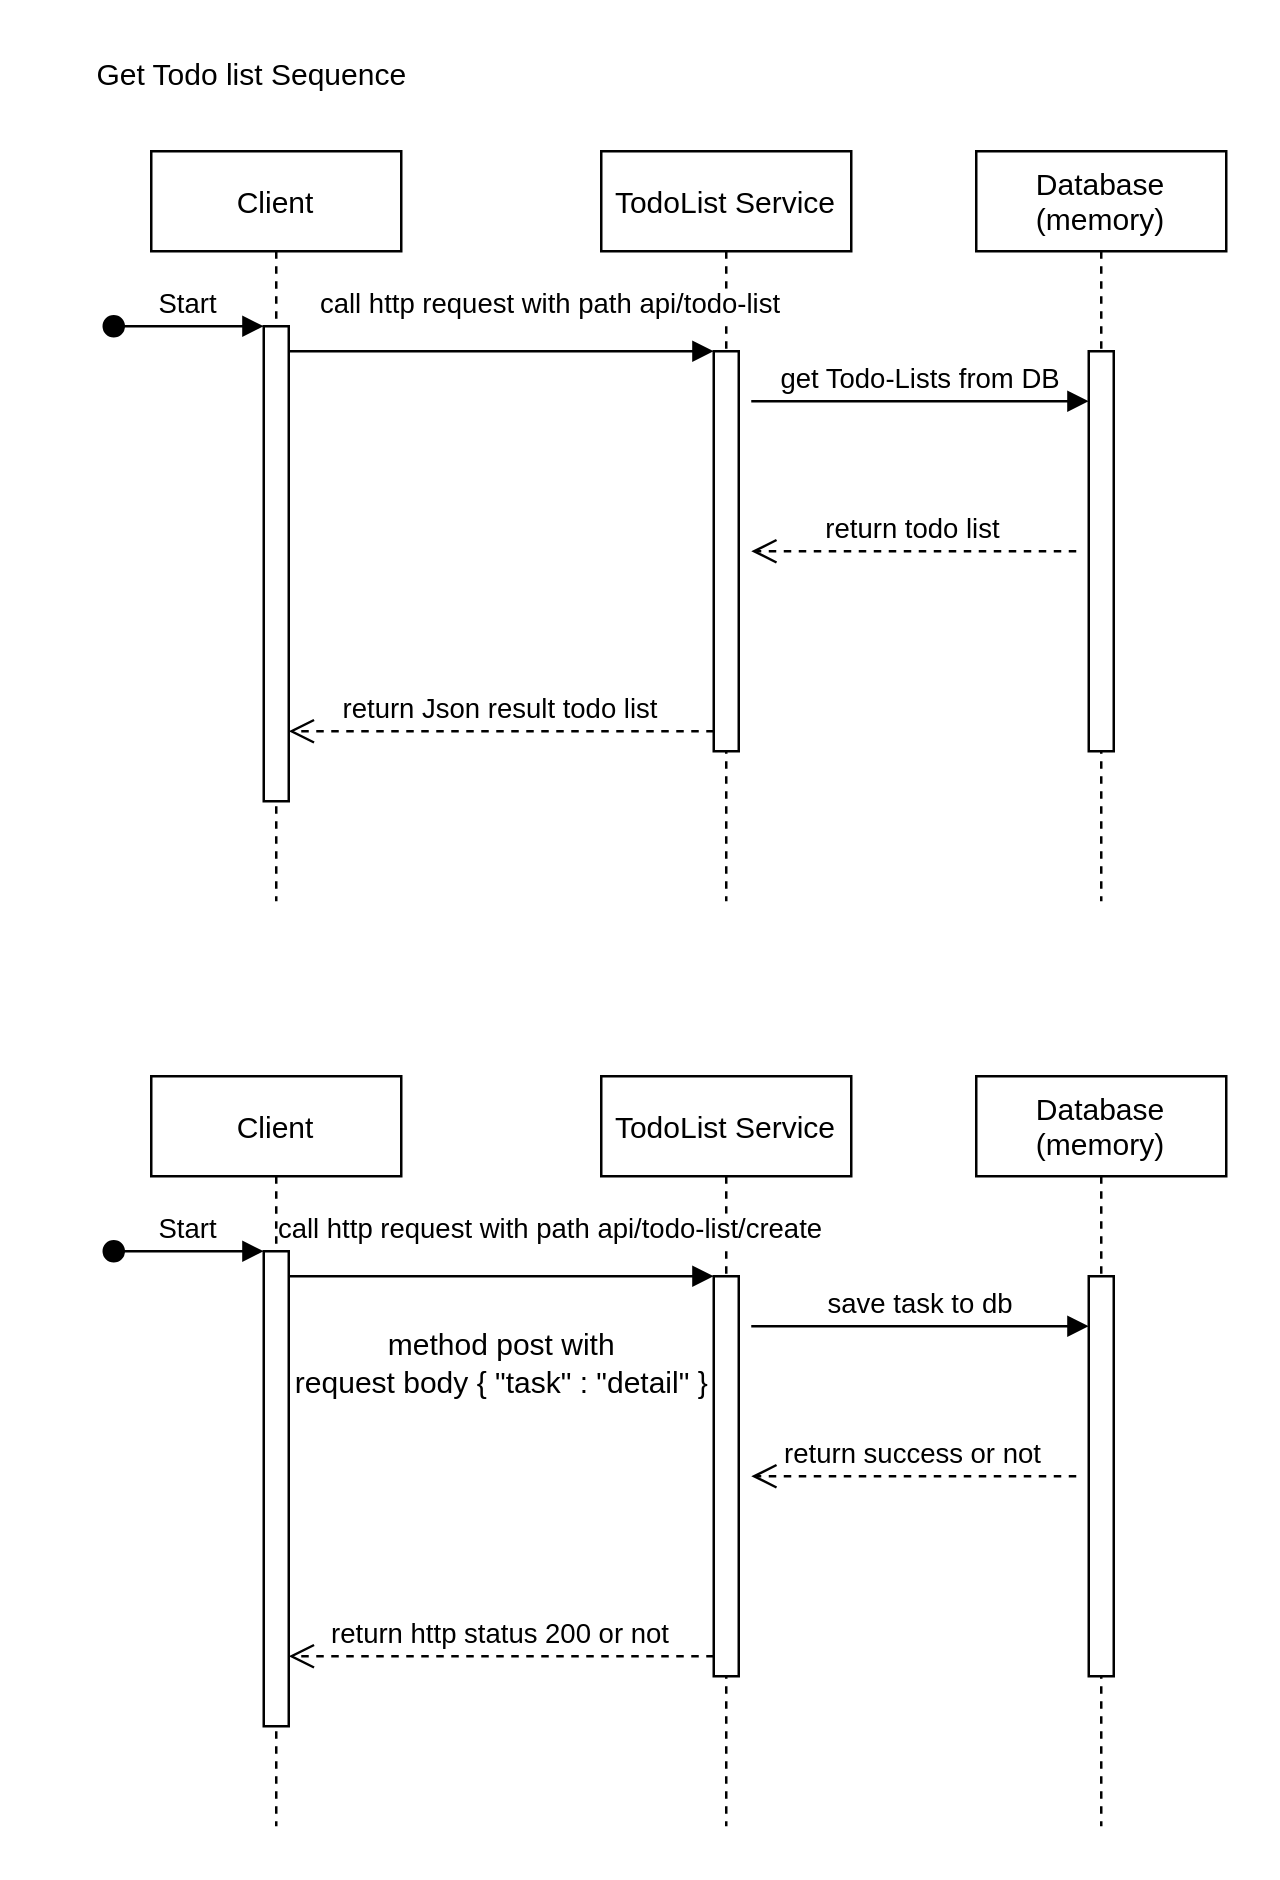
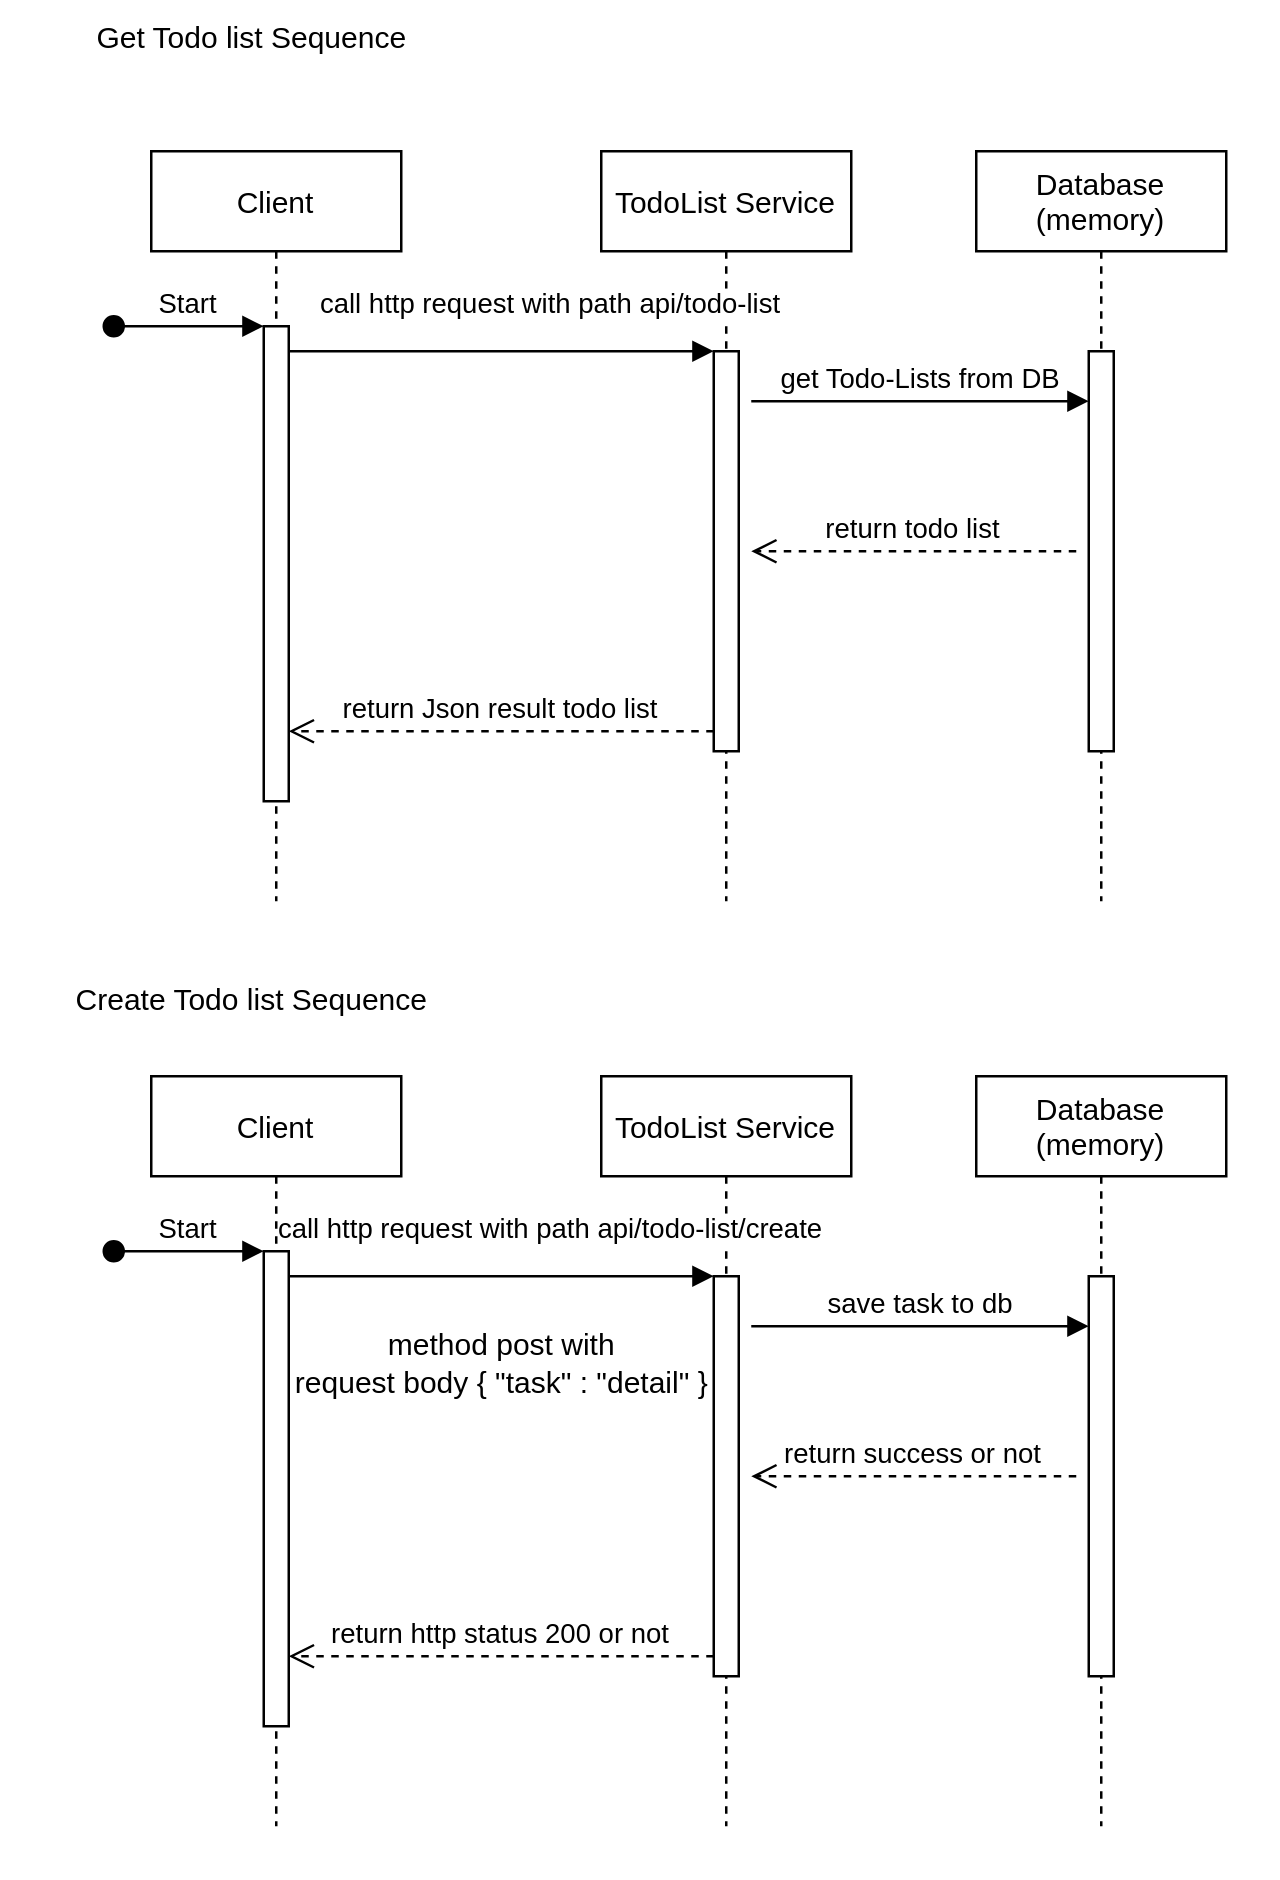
  <mxCell id="0" />
  <mxCell id="1" parent="0" />
  <mxCell id="2" value="Client" style="shape=umlLifeline;perimeter=lifelinePerimeter;container=1;collapsible=0;recursiveResize=0;rounded=0;shadow=0;strokeWidth=1;" parent="1" vertex="1"><mxGeometry x="60" y="60" width="100" height="300" as="geometry" /></mxCell>
  <mxCell id="3" value="" style="points=[];perimeter=orthogonalPerimeter;rounded=0;shadow=0;strokeWidth=1;" parent="2" vertex="1"><mxGeometry x="45" y="70" width="10" height="190" as="geometry" /></mxCell>
  <mxCell id="4" value="Start" style="verticalAlign=bottom;startArrow=oval;endArrow=block;startSize=8;shadow=0;strokeWidth=1;" parent="2" target="3" edge="1"><mxGeometry relative="1" as="geometry"><mxPoint x="-15" y="70" as="sourcePoint" /></mxGeometry></mxCell>
  <mxCell id="5" value="TodoList Service" style="shape=umlLifeline;perimeter=lifelinePerimeter;container=1;collapsible=0;recursiveResize=0;rounded=0;shadow=0;strokeWidth=1;" parent="1" vertex="1"><mxGeometry x="240" y="60" width="100" height="300" as="geometry" /></mxCell>
  <mxCell id="6" value="" style="points=[];perimeter=orthogonalPerimeter;rounded=0;shadow=0;strokeWidth=1;" parent="5" vertex="1"><mxGeometry x="45" y="80" width="10" height="160" as="geometry" /></mxCell>
  <mxCell id="7" value="return Json result todo list" style="verticalAlign=bottom;endArrow=open;dashed=1;endSize=8;exitX=0;exitY=0.95;shadow=0;strokeWidth=1;" parent="1" source="6" target="3" edge="1"><mxGeometry relative="1" as="geometry"><mxPoint x="215" y="216" as="targetPoint" /></mxGeometry></mxCell>
  <mxCell id="8" value="call http request with path api/todo-list" style="verticalAlign=bottom;endArrow=block;entryX=0;entryY=0;shadow=0;strokeWidth=1;" parent="1" source="3" target="6" edge="1"><mxGeometry x="0.235" y="10" relative="1" as="geometry"><mxPoint x="215" y="140" as="sourcePoint" /><mxPoint as="offset" /></mxGeometry></mxCell>
- <mxCell id="9" value="Get Todo list Sequence" style="text;html=1;align=center;verticalAlign=middle;resizable=0;points=[];autosize=1;" vertex="1" parent="1"><mxGeometry x="30" y="20" width="140" height="20" as="geometry" /></mxCell>
+ <mxCell id="9" value="Get Todo list Sequence" style="text;html=1;align=center;verticalAlign=middle;resizable=0;points=[];autosize=1;" vertex="1" parent="1"><mxGeometry x="30" y="5" width="140" height="20" as="geometry" /></mxCell>
  <mxCell id="10" value="Database &#10;(memory)" style="shape=umlLifeline;perimeter=lifelinePerimeter;container=1;collapsible=0;recursiveResize=0;rounded=0;shadow=0;strokeWidth=1;" vertex="1" parent="1"><mxGeometry x="390" y="60" width="100" height="300" as="geometry" /></mxCell>
  <mxCell id="11" value="" style="points=[];perimeter=orthogonalPerimeter;rounded=0;shadow=0;strokeWidth=1;" vertex="1" parent="10"><mxGeometry x="45" y="80" width="10" height="160" as="geometry" /></mxCell>
  <mxCell id="12" value="get Todo-Lists from DB" style="verticalAlign=bottom;endArrow=block;shadow=0;strokeWidth=1;" edge="1" parent="1" target="11"><mxGeometry relative="1" as="geometry"><mxPoint x="300" y="160" as="sourcePoint" /><mxPoint x="460" y="160" as="targetPoint" /></mxGeometry></mxCell>
  <mxCell id="13" value="return todo list" style="verticalAlign=bottom;endArrow=open;dashed=1;endSize=8;shadow=0;strokeWidth=1;" edge="1" parent="1"><mxGeometry relative="1" as="geometry"><mxPoint x="300" y="220" as="targetPoint" /><mxPoint x="430" y="220" as="sourcePoint" /></mxGeometry></mxCell>
  <mxCell id="14" value="Client" style="shape=umlLifeline;perimeter=lifelinePerimeter;container=1;collapsible=0;recursiveResize=0;rounded=0;shadow=0;strokeWidth=1;" vertex="1" parent="1"><mxGeometry x="60" y="430" width="100" height="300" as="geometry" /></mxCell>
  <mxCell id="15" value="" style="points=[];perimeter=orthogonalPerimeter;rounded=0;shadow=0;strokeWidth=1;" vertex="1" parent="14"><mxGeometry x="45" y="70" width="10" height="190" as="geometry" /></mxCell>
  <mxCell id="16" value="Start" style="verticalAlign=bottom;startArrow=oval;endArrow=block;startSize=8;shadow=0;strokeWidth=1;" edge="1" parent="14" target="15"><mxGeometry relative="1" as="geometry"><mxPoint x="-15" y="70" as="sourcePoint" /></mxGeometry></mxCell>
  <mxCell id="17" value="TodoList Service" style="shape=umlLifeline;perimeter=lifelinePerimeter;container=1;collapsible=0;recursiveResize=0;rounded=0;shadow=0;strokeWidth=1;" vertex="1" parent="1"><mxGeometry x="240" y="430" width="100" height="300" as="geometry" /></mxCell>
  <mxCell id="18" value="" style="points=[];perimeter=orthogonalPerimeter;rounded=0;shadow=0;strokeWidth=1;" vertex="1" parent="17"><mxGeometry x="45" y="80" width="10" height="160" as="geometry" /></mxCell>
  <mxCell id="19" value="return http status 200 or not" style="verticalAlign=bottom;endArrow=open;dashed=1;endSize=8;exitX=0;exitY=0.95;shadow=0;strokeWidth=1;" edge="1" parent="1" source="18" target="15"><mxGeometry relative="1" as="geometry"><mxPoint x="215" y="586" as="targetPoint" /></mxGeometry></mxCell>
  <mxCell id="20" value="call http request with path api/todo-list/create" style="verticalAlign=bottom;endArrow=block;entryX=0;entryY=0;shadow=0;strokeWidth=1;" edge="1" parent="1" source="15" target="18"><mxGeometry x="0.235" y="10" relative="1" as="geometry"><mxPoint x="215" y="510" as="sourcePoint" /><mxPoint as="offset" /></mxGeometry></mxCell>
+ <mxCell id="21" value="Create Todo list Sequence" style="text;html=1;align=center;verticalAlign=middle;resizable=0;points=[];autosize=1;" vertex="1" parent="1"><mxGeometry x="20" y="390" width="160" height="20" as="geometry" /></mxCell>
  <mxCell id="22" value="Database &#10;(memory)" style="shape=umlLifeline;perimeter=lifelinePerimeter;container=1;collapsible=0;recursiveResize=0;rounded=0;shadow=0;strokeWidth=1;" vertex="1" parent="1"><mxGeometry x="390" y="430" width="100" height="300" as="geometry" /></mxCell>
  <mxCell id="23" value="" style="points=[];perimeter=orthogonalPerimeter;rounded=0;shadow=0;strokeWidth=1;" vertex="1" parent="22"><mxGeometry x="45" y="80" width="10" height="160" as="geometry" /></mxCell>
  <mxCell id="24" value="save task to db" style="verticalAlign=bottom;endArrow=block;shadow=0;strokeWidth=1;" edge="1" parent="1" target="23"><mxGeometry relative="1" as="geometry"><mxPoint x="300" y="530" as="sourcePoint" /><mxPoint x="460" y="530" as="targetPoint" /></mxGeometry></mxCell>
  <mxCell id="25" value="return success or not" style="verticalAlign=bottom;endArrow=open;dashed=1;endSize=8;shadow=0;strokeWidth=1;" edge="1" parent="1"><mxGeometry relative="1" as="geometry"><mxPoint x="300" y="590" as="targetPoint" /><mxPoint x="430" y="590" as="sourcePoint" /></mxGeometry></mxCell>
  <mxCell id="26" value="method post with &lt;br&gt;request body { &quot;task&quot; : &quot;detail&quot; }" style="text;html=1;align=center;verticalAlign=middle;resizable=0;points=[];autosize=1;" vertex="1" parent="1"><mxGeometry x="110" y="530" width="180" height="30" as="geometry" /></mxCell>
